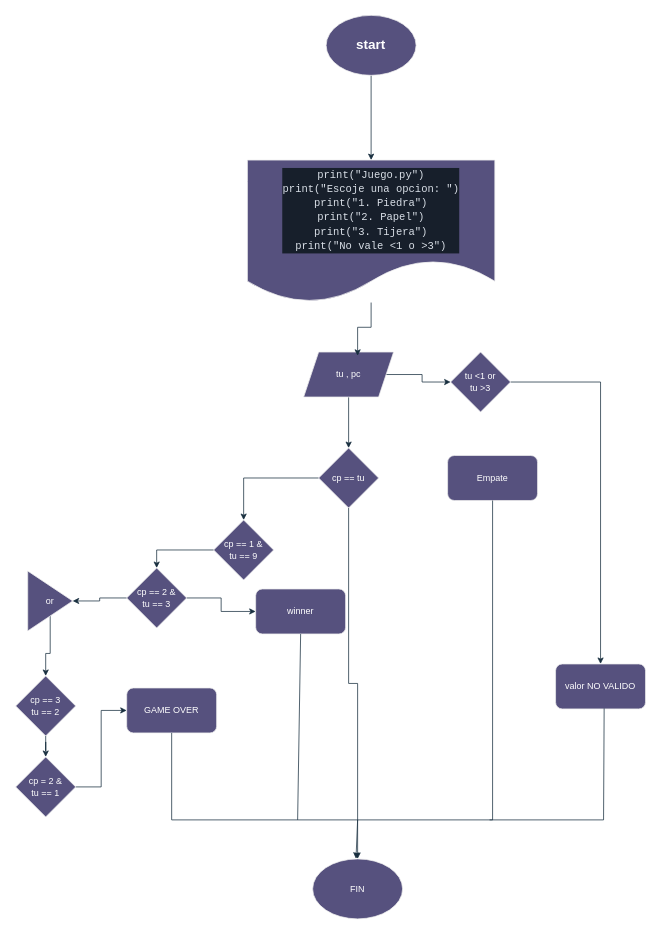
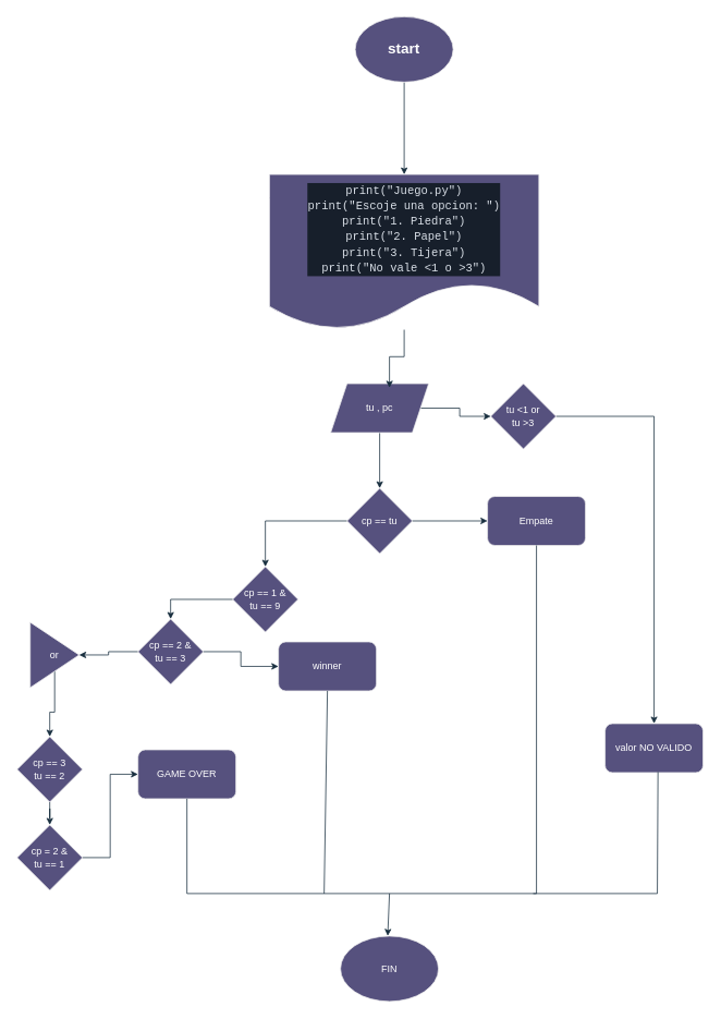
  <mxCell id="0" />
  <mxCell id="1" parent="0" />
  <mxCell id="2" style="edgeStyle=orthogonalEdgeStyle;rounded=0;orthogonalLoop=1;jettySize=auto;html=1;entryX=0.5;entryY=0;entryDx=0;entryDy=0;labelBackgroundColor=none;strokeColor=#182E3E;fontColor=default;" edge="1" parent="1" source="3" target="7"><mxGeometry relative="1" as="geometry" /></mxCell>
  <mxCell id="3" value="&lt;h2&gt;start&lt;/h2&gt;" style="ellipse;whiteSpace=wrap;html=1;fillColor=#56517E;strokeColor=#EEEEEE;labelBackgroundColor=none;fontColor=#FFFFFF;" vertex="1" parent="1"><mxGeometry x="434" y="20" width="120" height="80" as="geometry" /></mxCell>
  <mxCell id="4" style="edgeStyle=orthogonalEdgeStyle;rounded=0;orthogonalLoop=1;jettySize=auto;html=1;labelBackgroundColor=none;strokeColor=#182E3E;fontColor=default;" edge="1" parent="1" source="6" target="11"><mxGeometry relative="1" as="geometry" /></mxCell>
  <mxCell id="5" style="edgeStyle=orthogonalEdgeStyle;rounded=0;orthogonalLoop=1;jettySize=auto;html=1;strokeColor=#182E3E;" edge="1" parent="1" source="6" target="33"><mxGeometry relative="1" as="geometry" /></mxCell>
  <mxCell id="6" value="tu , pc" style="shape=parallelogram;perimeter=parallelogramPerimeter;whiteSpace=wrap;html=1;fixedSize=1;fillColor=#56517E;fontColor=#FFFFFF;strokeColor=#EEEEEE;labelBackgroundColor=none;" vertex="1" parent="1"><mxGeometry x="404" y="469" width="120" height="60" as="geometry" /></mxCell>
  <mxCell id="7" value="&lt;div style=&quot;color: rgb(217, 223, 231); background-color: rgb(23, 31, 43); font-family: &amp;quot;Victor Mono Thin&amp;quot;, Consolas, &amp;quot;Courier New&amp;quot;, monospace; font-size: 14px; line-height: 19px; white-space: pre;&quot;&gt;&lt;div&gt;print(&quot;Juego.py&quot;)&lt;/div&gt;&lt;div&gt;print(&quot;Escoje una opcion: &quot;)&lt;/div&gt;&lt;div&gt;print(&quot;1. Piedra&quot;)&lt;/div&gt;&lt;div&gt;print(&quot;2. Papel&quot;)&lt;/div&gt;&lt;div&gt;print(&quot;3. Tijera&quot;)&lt;/div&gt;&lt;div&gt;print(&quot;No vale &amp;lt;1 o &amp;gt;3&quot;)&lt;/div&gt;&lt;/div&gt;" style="shape=document;whiteSpace=wrap;html=1;boundedLbl=1;fillColor=#56517E;strokeColor=#EEEEEE;labelBackgroundColor=none;fontColor=#FFFFFF;" vertex="1" parent="1"><mxGeometry x="329" y="213" width="330" height="190" as="geometry" /></mxCell>
  <mxCell id="8" style="edgeStyle=orthogonalEdgeStyle;rounded=0;orthogonalLoop=1;jettySize=auto;html=1;entryX=0.6;entryY=0.083;entryDx=0;entryDy=0;entryPerimeter=0;labelBackgroundColor=none;strokeColor=#182E3E;fontColor=default;" edge="1" parent="1" source="7" target="6"><mxGeometry relative="1" as="geometry" /></mxCell>
- <mxCell id="9" style="edgeStyle=orthogonalEdgeStyle;rounded=0;orthogonalLoop=1;jettySize=auto;html=1;labelBackgroundColor=none;strokeColor=#182E3E;fontColor=default;" edge="1" parent="1" source="11" target="13"><mxGeometry relative="1" as="geometry" /></mxCell>
+ <mxCell id="9" style="edgeStyle=orthogonalEdgeStyle;rounded=0;orthogonalLoop=1;jettySize=auto;html=1;labelBackgroundColor=none;strokeColor=#182E3E;fontColor=default;" edge="1" parent="1" source="11" target="12"><mxGeometry relative="1" as="geometry" /></mxCell>
  <mxCell id="10" style="edgeStyle=orthogonalEdgeStyle;rounded=0;orthogonalLoop=1;jettySize=auto;html=1;entryX=0.5;entryY=0;entryDx=0;entryDy=0;strokeColor=#182E3E;" edge="1" parent="1" source="11" target="15"><mxGeometry relative="1" as="geometry" /></mxCell>
  <mxCell id="11" value="cp == tu" style="rhombus;whiteSpace=wrap;html=1;labelBackgroundColor=none;fillColor=#56517E;strokeColor=#EEEEEE;fontColor=#FFFFFF;" vertex="1" parent="1"><mxGeometry x="424" y="597" width="80" height="80" as="geometry" /></mxCell>
  <mxCell id="12" value="Empate" style="rounded=1;whiteSpace=wrap;html=1;labelBackgroundColor=none;fillColor=#56517E;strokeColor=#EEEEEE;fontColor=#FFFFFF;" vertex="1" parent="1"><mxGeometry x="596" y="607" width="120" height="60" as="geometry" /></mxCell>
  <mxCell id="13" value="FIN" style="ellipse;whiteSpace=wrap;html=1;labelBackgroundColor=none;fillColor=#56517E;strokeColor=#EEEEEE;fontColor=#FFFFFF;" vertex="1" parent="1"><mxGeometry x="416" y="1145" width="120" height="80" as="geometry" /></mxCell>
  <mxCell id="14" style="edgeStyle=orthogonalEdgeStyle;rounded=0;orthogonalLoop=1;jettySize=auto;html=1;entryX=0.5;entryY=0;entryDx=0;entryDy=0;strokeColor=#182E3E;" edge="1" parent="1" source="15" target="18"><mxGeometry relative="1" as="geometry" /></mxCell>
  <mxCell id="15" value="cp == 1 &amp;amp;&lt;div&gt;tu == 9&lt;/div&gt;" style="rhombus;whiteSpace=wrap;html=1;strokeColor=#EEEEEE;fontColor=#FFFFFF;fillColor=#56517E;" vertex="1" parent="1"><mxGeometry x="284" y="693" width="80" height="80" as="geometry" /></mxCell>
  <mxCell id="16" style="edgeStyle=orthogonalEdgeStyle;rounded=0;orthogonalLoop=1;jettySize=auto;html=1;entryX=0;entryY=0.5;entryDx=0;entryDy=0;strokeColor=#182E3E;" edge="1" parent="1" source="18" target="19"><mxGeometry relative="1" as="geometry" /></mxCell>
  <mxCell id="17" style="edgeStyle=orthogonalEdgeStyle;rounded=0;orthogonalLoop=1;jettySize=auto;html=1;strokeColor=#182E3E;" edge="1" parent="1" source="18" target="25"><mxGeometry relative="1" as="geometry" /></mxCell>
  <mxCell id="18" value="cp == 2 &amp;amp;&lt;div&gt;tu == 3&lt;/div&gt;" style="rhombus;whiteSpace=wrap;html=1;strokeColor=#EEEEEE;fontColor=#FFFFFF;fillColor=#56517E;" vertex="1" parent="1"><mxGeometry x="168" y="757" width="80" height="80" as="geometry" /></mxCell>
  <mxCell id="19" value="winner" style="rounded=1;whiteSpace=wrap;html=1;strokeColor=#EEEEEE;fontColor=#FFFFFF;fillColor=#56517E;" vertex="1" parent="1"><mxGeometry x="340" y="785" width="120" height="60" as="geometry" /></mxCell>
  <mxCell id="20" style="edgeStyle=orthogonalEdgeStyle;rounded=0;orthogonalLoop=1;jettySize=auto;html=1;entryX=0;entryY=0.5;entryDx=0;entryDy=0;strokeColor=#182E3E;" edge="1" parent="1" source="21" target="26"><mxGeometry relative="1" as="geometry" /></mxCell>
  <mxCell id="21" value="cp = 2 &amp;amp;&lt;div&gt;tu == 1&lt;/div&gt;" style="rhombus;whiteSpace=wrap;html=1;strokeColor=#EEEEEE;fontColor=#FFFFFF;fillColor=#56517E;" vertex="1" parent="1"><mxGeometry x="20" y="1009" width="80" height="80" as="geometry" /></mxCell>
  <mxCell id="22" style="edgeStyle=orthogonalEdgeStyle;rounded=0;orthogonalLoop=1;jettySize=auto;html=1;strokeColor=#182E3E;" edge="1" parent="1" source="23" target="21"><mxGeometry relative="1" as="geometry" /></mxCell>
  <mxCell id="23" value="cp == 3&lt;div&gt;tu == 2&lt;/div&gt;" style="rhombus;whiteSpace=wrap;html=1;strokeColor=#EEEEEE;fontColor=#FFFFFF;fillColor=#56517E;" vertex="1" parent="1"><mxGeometry x="20" y="901" width="80" height="80" as="geometry" /></mxCell>
  <mxCell id="24" style="edgeStyle=orthogonalEdgeStyle;rounded=0;orthogonalLoop=1;jettySize=auto;html=1;entryX=0.5;entryY=0;entryDx=0;entryDy=0;strokeColor=#182E3E;" edge="1" parent="1" source="25" target="23"><mxGeometry relative="1" as="geometry" /></mxCell>
  <mxCell id="25" value="or" style="triangle;whiteSpace=wrap;html=1;strokeColor=#EEEEEE;fontColor=#FFFFFF;fillColor=#56517E;" vertex="1" parent="1"><mxGeometry x="36" y="761" width="60" height="80" as="geometry" /></mxCell>
  <mxCell id="26" value="GAME OVER" style="rounded=1;whiteSpace=wrap;html=1;strokeColor=#EEEEEE;fontColor=#FFFFFF;fillColor=#56517E;" vertex="1" parent="1"><mxGeometry x="168" y="917" width="120" height="60" as="geometry" /></mxCell>
  <mxCell id="27" value="" style="endArrow=none;html=1;rounded=0;strokeColor=#182E3E;entryX=0.5;entryY=1;entryDx=0;entryDy=0;" edge="1" parent="1" target="26"><mxGeometry width="50" height="50" relative="1" as="geometry"><mxPoint x="228" y="1093" as="sourcePoint" /><mxPoint x="238" y="925" as="targetPoint" /></mxGeometry></mxCell>
  <mxCell id="28" value="" style="endArrow=none;html=1;rounded=0;strokeColor=#182E3E;entryX=0.5;entryY=1;entryDx=0;entryDy=0;" edge="1" parent="1" target="12"><mxGeometry width="50" height="50" relative="1" as="geometry"><mxPoint x="656" y="1093" as="sourcePoint" /><mxPoint x="678" y="817" as="targetPoint" /></mxGeometry></mxCell>
  <mxCell id="29" value="" style="endArrow=none;html=1;rounded=0;strokeColor=#182E3E;entryX=0.5;entryY=1;entryDx=0;entryDy=0;" edge="1" parent="1" target="19"><mxGeometry width="50" height="50" relative="1" as="geometry"><mxPoint x="396" y="1093" as="sourcePoint" /><mxPoint x="426" y="965" as="targetPoint" /></mxGeometry></mxCell>
  <mxCell id="30" value="" style="endArrow=none;html=1;rounded=0;strokeColor=#182E3E;" edge="1" parent="1"><mxGeometry width="50" height="50" relative="1" as="geometry"><mxPoint x="228" y="1093" as="sourcePoint" /><mxPoint x="656" y="1093" as="targetPoint" /></mxGeometry></mxCell>
  <mxCell id="31" value="" style="endArrow=classic;html=1;rounded=0;strokeColor=#182E3E;entryX=0.482;entryY=-0.003;entryDx=0;entryDy=0;entryPerimeter=0;" edge="1" parent="1" target="13"><mxGeometry width="50" height="50" relative="1" as="geometry"><mxPoint x="476" y="1093" as="sourcePoint" /><mxPoint x="498" y="1109" as="targetPoint" /></mxGeometry></mxCell>
  <mxCell id="32" style="edgeStyle=orthogonalEdgeStyle;rounded=0;orthogonalLoop=1;jettySize=auto;html=1;entryX=0.5;entryY=0;entryDx=0;entryDy=0;strokeColor=#182E3E;" edge="1" parent="1" source="33" target="34"><mxGeometry relative="1" as="geometry" /></mxCell>
  <mxCell id="33" value="tu &amp;lt;1 or&lt;div&gt;tu &amp;gt;3&lt;/div&gt;" style="rhombus;whiteSpace=wrap;html=1;strokeColor=#EEEEEE;fontColor=#FFFFFF;fillColor=#56517E;" vertex="1" parent="1"><mxGeometry x="600" y="469" width="80" height="80" as="geometry" /></mxCell>
  <mxCell id="34" value="valor NO VALIDO" style="rounded=1;whiteSpace=wrap;html=1;strokeColor=#EEEEEE;fontColor=#FFFFFF;fillColor=#56517E;" vertex="1" parent="1"><mxGeometry x="740" y="885" width="120" height="60" as="geometry" /></mxCell>
  <mxCell id="35" value="" style="endArrow=none;html=1;rounded=0;strokeColor=#182E3E;" edge="1" parent="1"><mxGeometry width="50" height="50" relative="1" as="geometry"><mxPoint x="652" y="1093" as="sourcePoint" /><mxPoint x="804" y="1093" as="targetPoint" /></mxGeometry></mxCell>
  <mxCell id="36" value="" style="endArrow=none;html=1;rounded=0;strokeColor=#182E3E;entryX=0.54;entryY=0.987;entryDx=0;entryDy=0;entryPerimeter=0;" edge="1" parent="1" target="34"><mxGeometry width="50" height="50" relative="1" as="geometry"><mxPoint x="804" y="1093" as="sourcePoint" /><mxPoint x="822" y="965" as="targetPoint" /></mxGeometry></mxCell>
